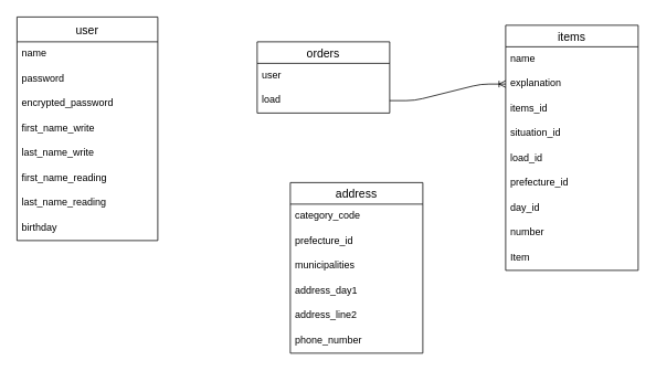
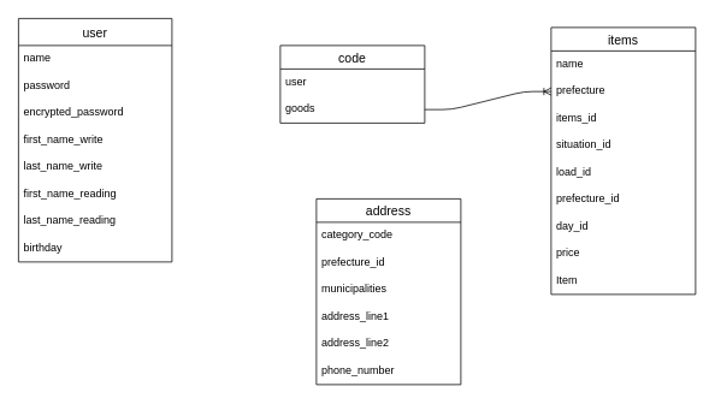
  <mxCell id="0" />
  <mxCell id="1" parent="0" />
  <mxCell id="2" value="user" style="swimlane;fontStyle=0;childLayout=stackLayout;horizontal=1;startSize=30;horizontalStack=0;resizeParent=1;resizeParentMax=0;resizeLast=0;collapsible=1;marginBottom=0;align=center;fontSize=14;rotation=0;" parent="1" vertex="1"><mxGeometry x="20" y="20" width="170" height="270" as="geometry"><mxRectangle x="120" y="180" width="60" height="30" as="alternateBounds" /></mxGeometry></mxCell>
  <mxCell id="3" value="name" style="text;strokeColor=none;fillColor=none;spacingLeft=4;spacingRight=4;overflow=hidden;rotatable=0;points=[[0,0.5],[1,0.5]];portConstraint=eastwest;fontSize=12;rotation=0;" parent="2" vertex="1"><mxGeometry y="30" width="170" height="30" as="geometry" /></mxCell>
  <mxCell id="4" value="password" style="text;strokeColor=none;fillColor=none;spacingLeft=4;spacingRight=4;overflow=hidden;rotatable=0;points=[[0,0.5],[1,0.5]];portConstraint=eastwest;fontSize=12;rotation=0;" parent="2" vertex="1"><mxGeometry y="60" width="170" height="30" as="geometry" /></mxCell>
  <mxCell id="5" value="encrypted_password&#10;" style="text;strokeColor=none;fillColor=none;spacingLeft=4;spacingRight=4;overflow=hidden;rotatable=0;points=[[0,0.5],[1,0.5]];portConstraint=eastwest;fontSize=12;" parent="2" vertex="1"><mxGeometry y="90" width="170" height="30" as="geometry" /></mxCell>
  <mxCell id="6" value="first_name_write " style="text;strokeColor=none;fillColor=none;spacingLeft=4;spacingRight=4;overflow=hidden;rotatable=0;points=[[0,0.5],[1,0.5]];portConstraint=eastwest;fontSize=12;" parent="2" vertex="1"><mxGeometry y="120" width="170" height="30" as="geometry" /></mxCell>
  <mxCell id="7" value="last_name_write " style="text;strokeColor=none;fillColor=none;spacingLeft=4;spacingRight=4;overflow=hidden;rotatable=0;points=[[0,0.5],[1,0.5]];portConstraint=eastwest;fontSize=12;" parent="2" vertex="1"><mxGeometry y="150" width="170" height="30" as="geometry" /></mxCell>
  <mxCell id="8" value="first_name_reading" style="text;strokeColor=none;fillColor=none;spacingLeft=4;spacingRight=4;overflow=hidden;rotatable=0;points=[[0,0.5],[1,0.5]];portConstraint=eastwest;fontSize=12;" parent="2" vertex="1"><mxGeometry y="180" width="170" height="30" as="geometry" /></mxCell>
  <mxCell id="9" value="last_name_reading" style="text;strokeColor=none;fillColor=none;spacingLeft=4;spacingRight=4;overflow=hidden;rotatable=0;points=[[0,0.5],[1,0.5]];portConstraint=eastwest;fontSize=12;" parent="2" vertex="1"><mxGeometry y="210" width="170" height="30" as="geometry" /></mxCell>
  <mxCell id="10" value="birthday" style="text;strokeColor=none;fillColor=none;spacingLeft=4;spacingRight=4;overflow=hidden;rotatable=0;points=[[0,0.5],[1,0.5]];portConstraint=eastwest;fontSize=12;" parent="2" vertex="1"><mxGeometry y="240" width="170" height="30" as="geometry" /></mxCell>
  <mxCell id="11" value="items" style="swimlane;fontStyle=0;childLayout=stackLayout;horizontal=1;startSize=26;horizontalStack=0;resizeParent=1;resizeParentMax=0;resizeLast=0;collapsible=1;marginBottom=0;align=center;fontSize=14;" parent="1" vertex="1"><mxGeometry x="610" y="30" width="160" height="296" as="geometry" /></mxCell>
  <mxCell id="12" value="name" style="text;strokeColor=none;fillColor=none;spacingLeft=4;spacingRight=4;overflow=hidden;rotatable=0;points=[[0,0.5],[1,0.5]];portConstraint=eastwest;fontSize=12;" parent="11" vertex="1"><mxGeometry y="26" width="160" height="30" as="geometry" /></mxCell>
- <mxCell id="13" value="explanation  " style="text;strokeColor=none;fillColor=none;spacingLeft=4;spacingRight=4;overflow=hidden;rotatable=0;points=[[0,0.5],[1,0.5]];portConstraint=eastwest;fontSize=12;" parent="11" vertex="1"><mxGeometry y="56" width="160" height="30" as="geometry" /></mxCell>
+ <mxCell id="13" value="prefecture  " style="text;strokeColor=none;fillColor=none;spacingLeft=4;spacingRight=4;overflow=hidden;rotatable=0;points=[[0,0.5],[1,0.5]];portConstraint=eastwest;fontSize=12;" parent="11" vertex="1"><mxGeometry y="56" width="160" height="30" as="geometry" /></mxCell>
  <mxCell id="14" value="items_id" style="text;strokeColor=none;fillColor=none;spacingLeft=4;spacingRight=4;overflow=hidden;rotatable=0;points=[[0,0.5],[1,0.5]];portConstraint=eastwest;fontSize=12;" parent="11" vertex="1"><mxGeometry y="86" width="160" height="30" as="geometry" /></mxCell>
  <mxCell id="15" value="situation_id&#10;" style="text;strokeColor=none;fillColor=none;spacingLeft=4;spacingRight=4;overflow=hidden;rotatable=0;points=[[0,0.5],[1,0.5]];portConstraint=eastwest;fontSize=12;" parent="11" vertex="1"><mxGeometry y="116" width="160" height="30" as="geometry" /></mxCell>
  <mxCell id="16" value="load_id&#10;" style="text;strokeColor=none;fillColor=none;spacingLeft=4;spacingRight=4;overflow=hidden;rotatable=0;points=[[0,0.5],[1,0.5]];portConstraint=eastwest;fontSize=12;" parent="11" vertex="1"><mxGeometry y="146" width="160" height="30" as="geometry" /></mxCell>
  <mxCell id="17" value="prefecture_id" style="text;strokeColor=none;fillColor=none;spacingLeft=4;spacingRight=4;overflow=hidden;rotatable=0;points=[[0,0.5],[1,0.5]];portConstraint=eastwest;fontSize=12;" parent="11" vertex="1"><mxGeometry y="176" width="160" height="30" as="geometry" /></mxCell>
  <mxCell id="18" value="day_id" style="text;strokeColor=none;fillColor=none;spacingLeft=4;spacingRight=4;overflow=hidden;rotatable=0;points=[[0,0.5],[1,0.5]];portConstraint=eastwest;fontSize=12;" parent="11" vertex="1"><mxGeometry y="206" width="160" height="30" as="geometry" /></mxCell>
- <mxCell id="19" value="number" style="text;strokeColor=none;fillColor=none;spacingLeft=4;spacingRight=4;overflow=hidden;rotatable=0;points=[[0,0.5],[1,0.5]];portConstraint=eastwest;fontSize=12;" parent="11" vertex="1"><mxGeometry y="236" width="160" height="30" as="geometry" /></mxCell>
+ <mxCell id="19" value="price" style="text;strokeColor=none;fillColor=none;spacingLeft=4;spacingRight=4;overflow=hidden;rotatable=0;points=[[0,0.5],[1,0.5]];portConstraint=eastwest;fontSize=12;" parent="11" vertex="1"><mxGeometry y="236" width="160" height="30" as="geometry" /></mxCell>
  <mxCell id="20" value="Item" style="text;strokeColor=none;fillColor=none;spacingLeft=4;spacingRight=4;overflow=hidden;rotatable=0;points=[[0,0.5],[1,0.5]];portConstraint=eastwest;fontSize=12;" vertex="1" parent="11"><mxGeometry y="266" width="160" height="30" as="geometry" /></mxCell>
- <mxCell id="21" value="orders" style="swimlane;fontStyle=0;childLayout=stackLayout;horizontal=1;startSize=26;horizontalStack=0;resizeParent=1;resizeParentMax=0;resizeLast=0;collapsible=1;marginBottom=0;align=center;fontSize=14;" parent="1" vertex="1"><mxGeometry x="310" y="50" width="160" height="86" as="geometry" /></mxCell>
+ <mxCell id="21" value="code" style="swimlane;fontStyle=0;childLayout=stackLayout;horizontal=1;startSize=26;horizontalStack=0;resizeParent=1;resizeParentMax=0;resizeLast=0;collapsible=1;marginBottom=0;align=center;fontSize=14;" parent="1" vertex="1"><mxGeometry x="310" y="50" width="160" height="86" as="geometry" /></mxCell>
  <mxCell id="22" value="user" style="text;strokeColor=none;fillColor=none;spacingLeft=4;spacingRight=4;overflow=hidden;rotatable=0;points=[[0,0.5],[1,0.5]];portConstraint=eastwest;fontSize=12;" parent="21" vertex="1"><mxGeometry y="26" width="160" height="30" as="geometry" /></mxCell>
- <mxCell id="23" value="load" style="text;strokeColor=none;fillColor=none;spacingLeft=4;spacingRight=4;overflow=hidden;rotatable=0;points=[[0,0.5],[1,0.5]];portConstraint=eastwest;fontSize=12;" parent="21" vertex="1"><mxGeometry y="56" width="160" height="30" as="geometry" /></mxCell>
+ <mxCell id="23" value="goods" style="text;strokeColor=none;fillColor=none;spacingLeft=4;spacingRight=4;overflow=hidden;rotatable=0;points=[[0,0.5],[1,0.5]];portConstraint=eastwest;fontSize=12;" parent="21" vertex="1"><mxGeometry y="56" width="160" height="30" as="geometry" /></mxCell>
  <mxCell id="24" value="address" style="swimlane;fontStyle=0;childLayout=stackLayout;horizontal=1;startSize=26;horizontalStack=0;resizeParent=1;resizeParentMax=0;resizeLast=0;collapsible=1;marginBottom=0;align=center;fontSize=14;" parent="1" vertex="1"><mxGeometry x="350" y="220" width="160" height="206" as="geometry" /></mxCell>
  <mxCell id="25" value="category_code" style="text;strokeColor=none;fillColor=none;spacingLeft=4;spacingRight=4;overflow=hidden;rotatable=0;points=[[0,0.5],[1,0.5]];portConstraint=eastwest;fontSize=12;" parent="24" vertex="1"><mxGeometry y="26" width="160" height="30" as="geometry" /></mxCell>
  <mxCell id="26" value="prefecture_id" style="text;strokeColor=none;fillColor=none;spacingLeft=4;spacingRight=4;overflow=hidden;rotatable=0;points=[[0,0.5],[1,0.5]];portConstraint=eastwest;fontSize=12;" parent="24" vertex="1"><mxGeometry y="56" width="160" height="30" as="geometry" /></mxCell>
  <mxCell id="27" value="municipalities" style="text;strokeColor=none;fillColor=none;spacingLeft=4;spacingRight=4;overflow=hidden;rotatable=0;points=[[0,0.5],[1,0.5]];portConstraint=eastwest;fontSize=12;" parent="24" vertex="1"><mxGeometry y="86" width="160" height="30" as="geometry" /></mxCell>
- <mxCell id="28" value="address_day1" style="text;strokeColor=none;fillColor=none;spacingLeft=4;spacingRight=4;overflow=hidden;rotatable=0;points=[[0,0.5],[1,0.5]];portConstraint=eastwest;fontSize=12;" parent="24" vertex="1"><mxGeometry y="116" width="160" height="30" as="geometry" /></mxCell>
+ <mxCell id="28" value="address_line1" style="text;strokeColor=none;fillColor=none;spacingLeft=4;spacingRight=4;overflow=hidden;rotatable=0;points=[[0,0.5],[1,0.5]];portConstraint=eastwest;fontSize=12;" parent="24" vertex="1"><mxGeometry y="116" width="160" height="30" as="geometry" /></mxCell>
  <mxCell id="29" value="address_line2 " style="text;strokeColor=none;fillColor=none;spacingLeft=4;spacingRight=4;overflow=hidden;rotatable=0;points=[[0,0.5],[1,0.5]];portConstraint=eastwest;fontSize=12;" parent="24" vertex="1"><mxGeometry y="146" width="160" height="30" as="geometry" /></mxCell>
  <mxCell id="30" value="phone_number " style="text;strokeColor=none;fillColor=none;spacingLeft=4;spacingRight=4;overflow=hidden;rotatable=0;points=[[0,0.5],[1,0.5]];portConstraint=eastwest;fontSize=12;" parent="24" vertex="1"><mxGeometry y="176" width="160" height="30" as="geometry" /></mxCell>
  <mxCell id="31" value="" style="edgeStyle=entityRelationEdgeStyle;fontSize=12;html=1;endArrow=ERoneToMany;exitX=1;exitY=0.5;exitDx=0;exitDy=0;entryX=0;entryY=0.5;entryDx=0;entryDy=0;" parent="1" source="23" target="13" edge="1"><mxGeometry width="100" height="100" relative="1" as="geometry"><mxPoint x="510" y="450" as="sourcePoint" /><mxPoint x="560" y="120" as="targetPoint" /></mxGeometry></mxCell>
